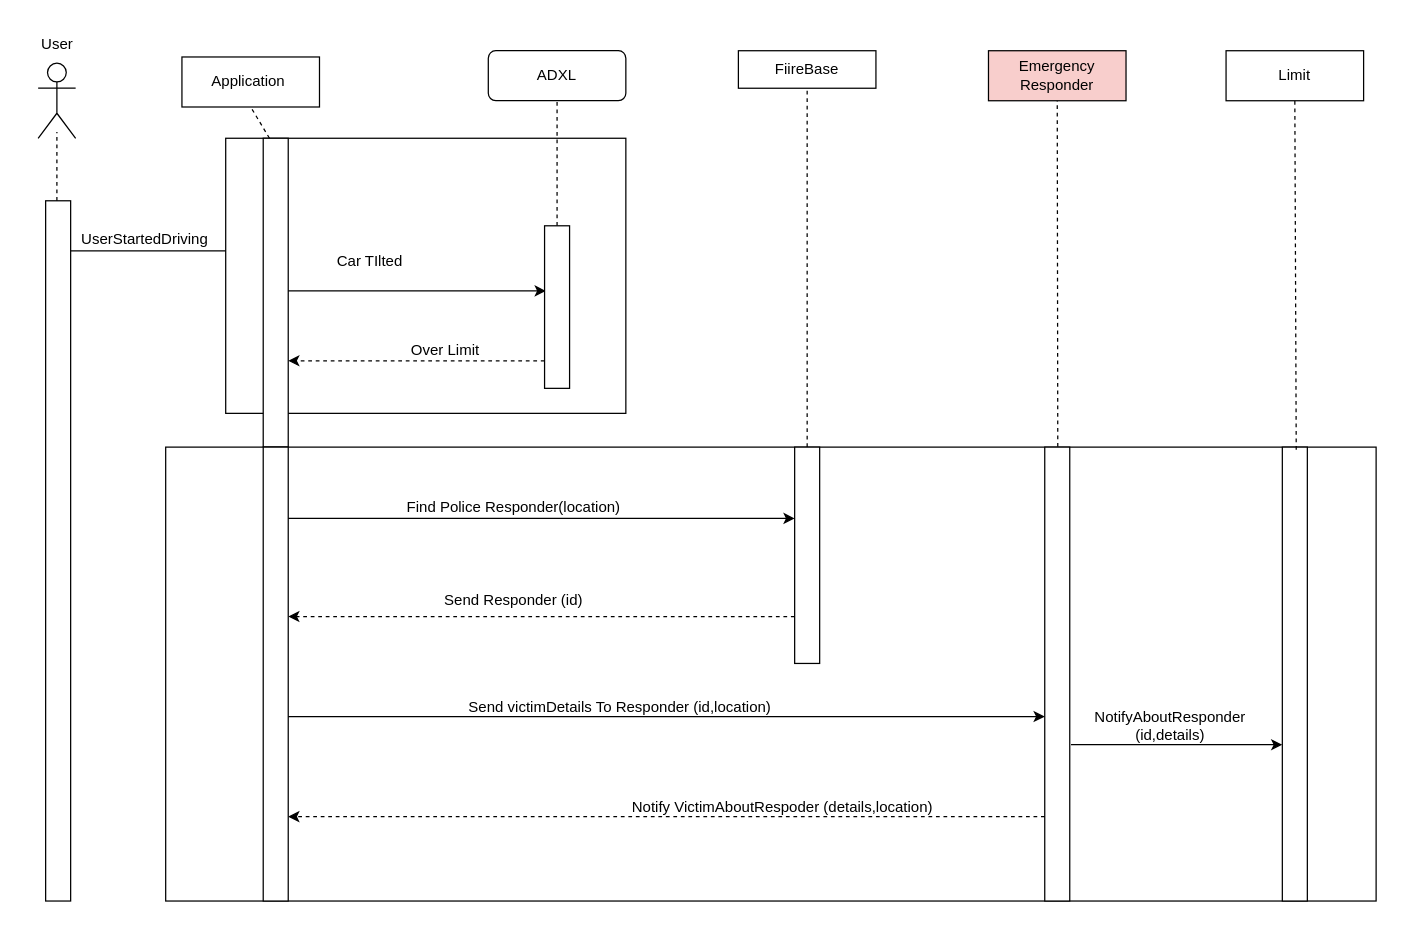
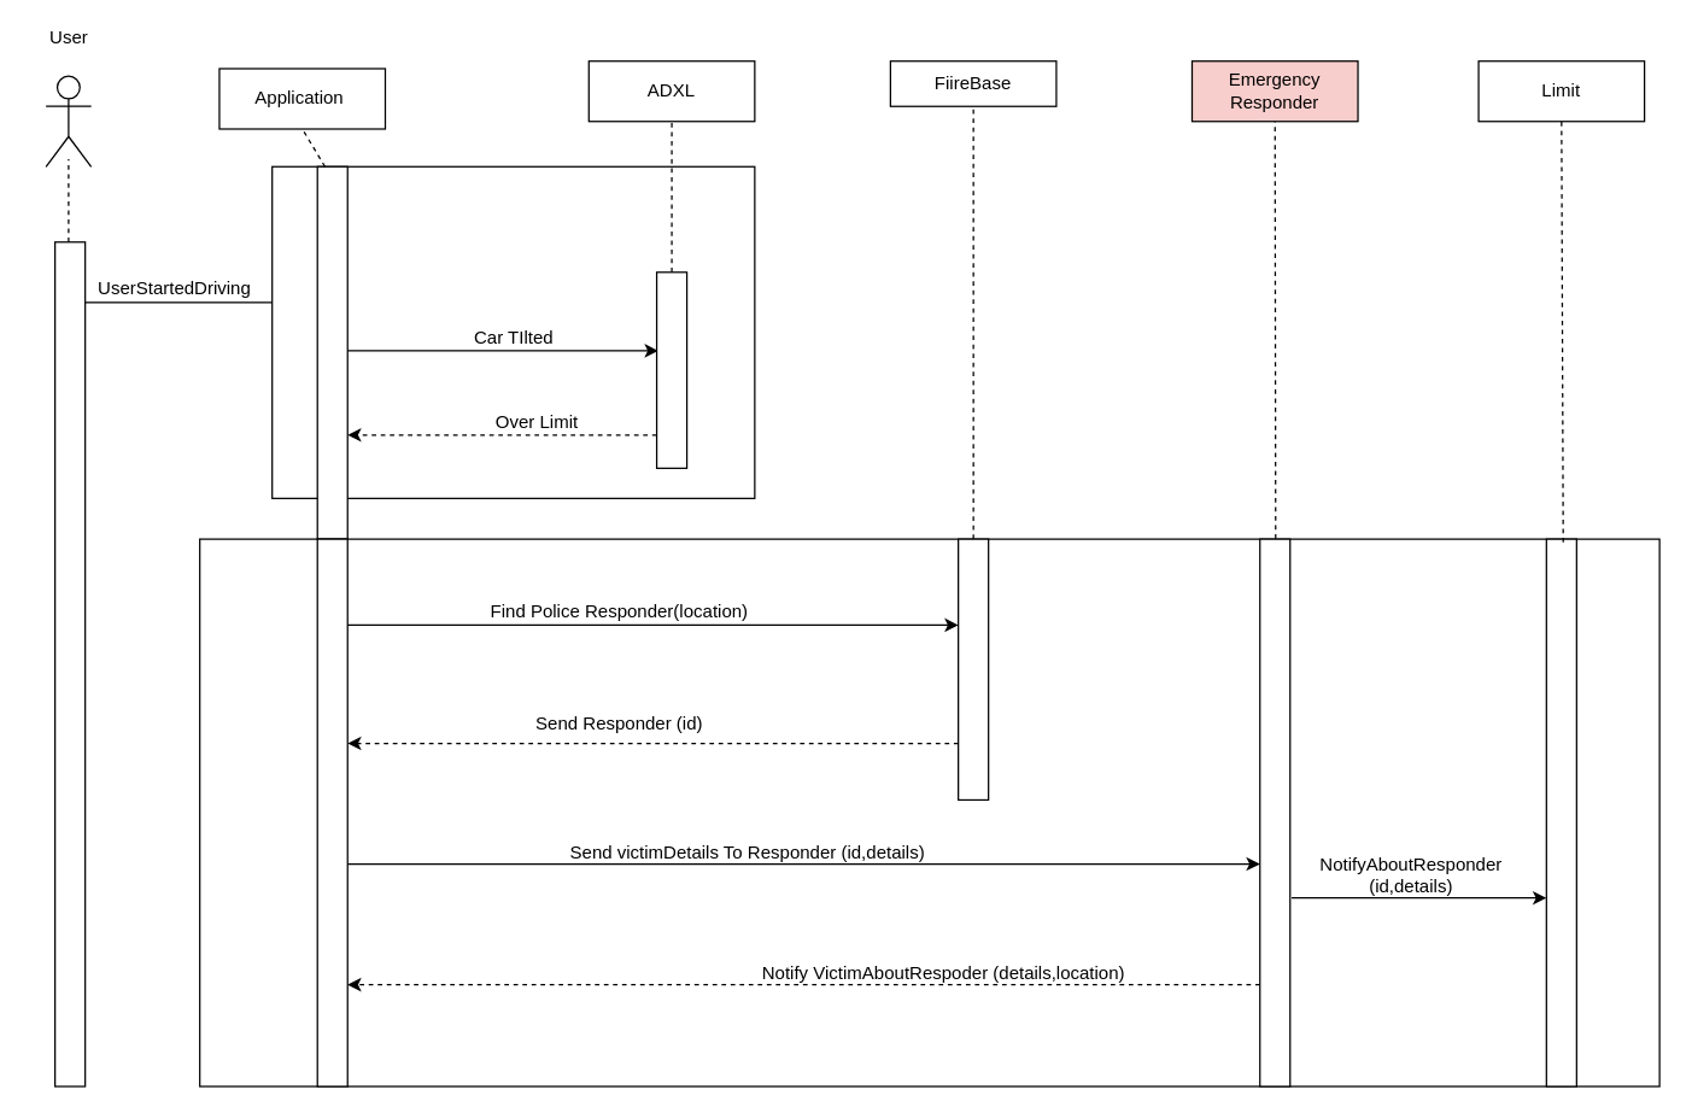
  <mxCell id="0" />
  <mxCell id="1" parent="0" />
  <mxCell id="2" value="" style="shape=umlActor;verticalLabelPosition=bottom;verticalAlign=top;html=1;outlineConnect=0;" vertex="1" parent="1"><mxGeometry x="30" y="50" width="30" height="60" as="geometry" /></mxCell>
- <mxCell id="3" value="User" style="text;html=1;align=center;verticalAlign=middle;resizable=0;points=[];autosize=1;strokeColor=none;fillColor=none;" vertex="1" parent="1"><mxGeometry x="20" y="20" width="50" height="30" as="geometry" /></mxCell>
+ <mxCell id="3" value="User" style="text;html=1;align=center;verticalAlign=middle;resizable=0;points=[];autosize=1;strokeColor=none;fillColor=none;" vertex="1" parent="1"><mxGeometry x="20" y="10" width="50" height="30" as="geometry" /></mxCell>
  <mxCell id="4" style="edgeStyle=orthogonalEdgeStyle;shape=connector;curved=0;rounded=0;orthogonalLoop=1;jettySize=auto;html=1;labelBackgroundColor=default;strokeColor=default;align=center;verticalAlign=middle;fontFamily=Helvetica;fontSize=11;fontColor=default;endArrow=classic;" edge="1" parent="1"><mxGeometry relative="1" as="geometry"><mxPoint x="56" y="200" as="sourcePoint" /><mxPoint x="210" y="200" as="targetPoint" /></mxGeometry></mxCell>
  <mxCell id="5" value="" style="html=1;points=[[0,0,0,0,5],[0,1,0,0,-5],[1,0,0,0,5],[1,1,0,0,-5]];perimeter=orthogonalPerimeter;outlineConnect=0;targetShapes=umlLifeline;portConstraint=eastwest;newEdgeStyle={&quot;curved&quot;:0,&quot;rounded&quot;:0};" vertex="1" parent="1"><mxGeometry x="36" y="160" width="20" height="560" as="geometry" /></mxCell>
  <mxCell id="6" value="" style="endArrow=none;dashed=1;html=1;rounded=0;" edge="1" parent="1"><mxGeometry width="50" height="50" relative="1" as="geometry"><mxPoint x="45" y="160" as="sourcePoint" /><mxPoint x="45" y="105" as="targetPoint" /></mxGeometry></mxCell>
- <mxCell id="7" value="ADXL" style="whiteSpace=wrap;html=1;rounded=1;" vertex="1" parent="1"><mxGeometry x="390" y="40" width="110" height="40" as="geometry" /></mxCell>
+ <mxCell id="7" value="ADXL" style="rounded=0;whiteSpace=wrap;html=1;" vertex="1" parent="1"><mxGeometry x="390" y="40" width="110" height="40" as="geometry" /></mxCell>
  <mxCell id="8" value="Limit" style="rounded=0;whiteSpace=wrap;html=1;" vertex="1" parent="1"><mxGeometry x="980" y="40" width="110" height="40" as="geometry" /></mxCell>
  <mxCell id="9" value="Application&amp;nbsp;" style="rounded=0;whiteSpace=wrap;html=1;" vertex="1" parent="1"><mxGeometry x="145" y="45" width="110" height="40" as="geometry" /></mxCell>
  <mxCell id="10" value="FiireBase" style="rounded=0;whiteSpace=wrap;html=1;" vertex="1" parent="1"><mxGeometry x="590" y="40" width="110" height="30" as="geometry" /></mxCell>
  <mxCell id="11" value="Emergency Responder" style="rounded=0;whiteSpace=wrap;html=1;fillColor=#f8cecc;" vertex="1" parent="1"><mxGeometry x="790" y="40" width="110" height="40" as="geometry" /></mxCell>
  <mxCell id="12" value="" style="rounded=0;whiteSpace=wrap;html=1;movable=0;resizable=0;rotatable=0;deletable=0;editable=0;locked=1;connectable=0;" vertex="1" parent="1"><mxGeometry x="180" y="110" width="320" height="220" as="geometry" /></mxCell>
  <mxCell id="13" style="edgeStyle=orthogonalEdgeStyle;rounded=0;orthogonalLoop=1;jettySize=auto;html=1;curved=0;" edge="1" parent="1"><mxGeometry relative="1" as="geometry"><mxPoint x="221" y="232" as="sourcePoint" /><mxPoint x="436" y="232.059" as="targetPoint" /><Array as="points"><mxPoint x="329" y="233" /></Array></mxGeometry></mxCell>
  <mxCell id="14" value="" style="html=1;points=[[0,0,0,0,5],[0,1,0,0,-5],[1,0,0,0,5],[1,1,0,0,-5]];perimeter=orthogonalPerimeter;outlineConnect=0;targetShapes=umlLifeline;portConstraint=eastwest;newEdgeStyle={&quot;curved&quot;:0,&quot;rounded&quot;:0};" vertex="1" parent="1"><mxGeometry x="210" y="110" width="20" height="247" as="geometry" /></mxCell>
  <mxCell id="15" value="" style="endArrow=none;dashed=1;html=1;rounded=0;entryX=0.5;entryY=1;entryDx=0;entryDy=0;" edge="1" parent="1" source="16" target="7"><mxGeometry width="50" height="50" relative="1" as="geometry"><mxPoint x="480" y="190" as="sourcePoint" /><mxPoint x="695" y="190" as="targetPoint" /></mxGeometry></mxCell>
  <mxCell id="16" value="" style="html=1;points=[[0,0,0,0,5],[0,1,0,0,-5],[1,0,0,0,5],[1,1,0,0,-5]];perimeter=orthogonalPerimeter;outlineConnect=0;targetShapes=umlLifeline;portConstraint=eastwest;newEdgeStyle={&quot;curved&quot;:0,&quot;rounded&quot;:0};" vertex="1" parent="1"><mxGeometry x="435" y="180" width="20" height="130" as="geometry" /></mxCell>
  <mxCell id="17" value="" style="endArrow=none;dashed=1;html=1;rounded=0;labelBackgroundColor=default;strokeColor=default;align=center;verticalAlign=middle;fontFamily=Helvetica;fontSize=11;fontColor=default;shape=connector;curved=0;entryX=0.5;entryY=1;entryDx=0;entryDy=0;exitX=0.5;exitY=1;exitDx=0;exitDy=0;exitPerimeter=0;" edge="1" parent="1" target="9"><mxGeometry width="50" height="50" relative="1" as="geometry"><mxPoint x="215" y="110" as="sourcePoint" /><mxPoint x="500" y="320" as="targetPoint" /><Array as="points" /></mxGeometry></mxCell>
  <mxCell id="18" value="" style="endArrow=classic;html=1;rounded=0;labelBackgroundColor=default;strokeColor=default;align=center;verticalAlign=middle;fontFamily=Helvetica;fontSize=11;fontColor=default;shape=connector;curved=0;dashed=1;" edge="1" parent="1"><mxGeometry width="50" height="50" relative="1" as="geometry"><mxPoint x="435" y="288" as="sourcePoint" /><mxPoint x="230" y="288" as="targetPoint" /></mxGeometry></mxCell>
  <mxCell id="19" value="" style="rounded=0;whiteSpace=wrap;html=1;fontFamily=Helvetica;fontSize=11;fontColor=default;" vertex="1" parent="1"><mxGeometry x="132" y="357" width="968" height="363" as="geometry" /></mxCell>
  <mxCell id="20" value="" style="html=1;points=[[0,0,0,0,5],[0,1,0,0,-5],[1,0,0,0,5],[1,1,0,0,-5]];perimeter=orthogonalPerimeter;outlineConnect=0;targetShapes=umlLifeline;portConstraint=eastwest;newEdgeStyle={&quot;curved&quot;:0,&quot;rounded&quot;:0};" vertex="1" parent="1"><mxGeometry x="210" y="357" width="20" height="363" as="geometry" /></mxCell>
  <mxCell id="21" value="" style="html=1;points=[[0,0,0,0,5],[0,1,0,0,-5],[1,0,0,0,5],[1,1,0,0,-5]];perimeter=orthogonalPerimeter;outlineConnect=0;targetShapes=umlLifeline;portConstraint=eastwest;newEdgeStyle={&quot;curved&quot;:0,&quot;rounded&quot;:0};" vertex="1" parent="1"><mxGeometry x="635" y="357" width="20" height="173" as="geometry" /></mxCell>
  <mxCell id="22" value="" style="html=1;points=[[0,0,0,0,5],[0,1,0,0,-5],[1,0,0,0,5],[1,1,0,0,-5]];perimeter=orthogonalPerimeter;outlineConnect=0;targetShapes=umlLifeline;portConstraint=eastwest;newEdgeStyle={&quot;curved&quot;:0,&quot;rounded&quot;:0};" vertex="1" parent="1"><mxGeometry x="835" y="357" width="20" height="363" as="geometry" /></mxCell>
  <mxCell id="23" value="UserStartedDriving" style="text;html=1;align=center;verticalAlign=middle;resizable=0;points=[];autosize=1;strokeColor=none;fillColor=none;" vertex="1" parent="1"><mxGeometry x="54.5" y="176" width="120" height="30" as="geometry" /></mxCell>
  <mxCell id="24" value="" style="html=1;points=[[0,0,0,0,5],[0,1,0,0,-5],[1,0,0,0,5],[1,1,0,0,-5]];perimeter=orthogonalPerimeter;outlineConnect=0;targetShapes=umlLifeline;portConstraint=eastwest;newEdgeStyle={&quot;curved&quot;:0,&quot;rounded&quot;:0};" vertex="1" parent="1"><mxGeometry x="1025" y="357" width="20" height="363" as="geometry" /></mxCell>
  <mxCell id="25" value="" style="endArrow=classic;html=1;rounded=0;dashed=1;" edge="1" parent="1"><mxGeometry width="50" height="50" relative="1" as="geometry"><mxPoint x="835" y="652.5" as="sourcePoint" /><mxPoint x="230" y="652.5" as="targetPoint" /><Array as="points" /></mxGeometry></mxCell>
  <mxCell id="26" value="" style="endArrow=classic;html=1;rounded=0;" edge="1" parent="1"><mxGeometry width="50" height="50" relative="1" as="geometry"><mxPoint x="230" y="572.5" as="sourcePoint" /><mxPoint x="835" y="572.5" as="targetPoint" /></mxGeometry></mxCell>
  <mxCell id="27" value="" style="endArrow=classic;html=1;rounded=0;" edge="1" parent="1"><mxGeometry width="50" height="50" relative="1" as="geometry"><mxPoint x="230" y="414" as="sourcePoint" /><mxPoint x="635" y="414" as="targetPoint" /></mxGeometry></mxCell>
  <mxCell id="28" value="" style="endArrow=classic;html=1;rounded=0;dashed=1;" edge="1" parent="1"><mxGeometry width="50" height="50" relative="1" as="geometry"><mxPoint x="635" y="492.5" as="sourcePoint" /><mxPoint x="230" y="492.5" as="targetPoint" /></mxGeometry></mxCell>
  <mxCell id="29" value="" style="endArrow=classic;html=1;rounded=0;" edge="1" parent="1" target="24"><mxGeometry width="50" height="50" relative="1" as="geometry"><mxPoint x="856" y="595" as="sourcePoint" /><mxPoint x="1019" y="594.5" as="targetPoint" /></mxGeometry></mxCell>
  <mxCell id="30" value="" style="endArrow=none;dashed=1;html=1;rounded=0;entryX=0.5;entryY=1;entryDx=0;entryDy=0;" edge="1" parent="1" source="21" target="10"><mxGeometry width="50" height="50" relative="1" as="geometry"><mxPoint x="520" y="190" as="sourcePoint" /><mxPoint x="520" y="90" as="targetPoint" /></mxGeometry></mxCell>
  <mxCell id="31" value="" style="endArrow=none;dashed=1;html=1;rounded=0;entryX=0.5;entryY=1;entryDx=0;entryDy=0;exitX=0.737;exitY=-0.001;exitDx=0;exitDy=0;exitPerimeter=0;" edge="1" parent="1" source="19" target="11"><mxGeometry width="50" height="50" relative="1" as="geometry"><mxPoint x="703" y="367" as="sourcePoint" /><mxPoint x="703" y="90" as="targetPoint" /></mxGeometry></mxCell>
  <mxCell id="32" value="" style="endArrow=none;dashed=1;html=1;rounded=0;entryX=0.5;entryY=1;entryDx=0;entryDy=0;exitX=0.934;exitY=0.006;exitDx=0;exitDy=0;exitPerimeter=0;" edge="1" parent="1" source="19" target="8"><mxGeometry width="50" height="50" relative="1" as="geometry"><mxPoint x="1030" y="340" as="sourcePoint" /><mxPoint x="883" y="90" as="targetPoint" /></mxGeometry></mxCell>
- <mxCell id="33" value="Car TIlted" style="text;html=1;align=center;verticalAlign=middle;resizable=0;points=[];autosize=1;strokeColor=none;fillColor=none;" vertex="1" parent="1"><mxGeometry x="255" y="194" width="80" height="30" as="geometry" /></mxCell>
+ <mxCell id="33" value="Car TIlted" style="text;html=1;align=center;verticalAlign=middle;resizable=0;points=[];autosize=1;strokeColor=none;fillColor=none;" vertex="1" parent="1"><mxGeometry x="300" y="209" width="80" height="30" as="geometry" /></mxCell>
  <mxCell id="34" value="Over Limit&amp;nbsp;" style="text;html=1;align=center;verticalAlign=middle;resizable=0;points=[];autosize=1;strokeColor=none;fillColor=none;" vertex="1" parent="1"><mxGeometry x="317" y="265" width="80" height="30" as="geometry" /></mxCell>
  <mxCell id="35" value="Find Police Responder(location)" style="text;html=1;align=center;verticalAlign=middle;resizable=0;points=[];autosize=1;strokeColor=none;fillColor=none;" vertex="1" parent="1"><mxGeometry x="310" y="390" width="200" height="30" as="geometry" /></mxCell>
  <mxCell id="36" value="Send Responder (id)" style="text;html=1;align=center;verticalAlign=middle;resizable=0;points=[];autosize=1;strokeColor=none;fillColor=none;" vertex="1" parent="1"><mxGeometry x="335" y="465" width="150" height="30" as="geometry" /></mxCell>
- <mxCell id="37" value="Send victimDetails To Responder (id,location)" style="text;html=1;align=center;verticalAlign=middle;resizable=0;points=[];autosize=1;strokeColor=none;fillColor=none;" vertex="1" parent="1"><mxGeometry x="360" y="550" width="270" height="30" as="geometry" /></mxCell>
+ <mxCell id="37" value="Send victimDetails To Responder (id,details)" style="text;html=1;align=center;verticalAlign=middle;resizable=0;points=[];autosize=1;strokeColor=none;fillColor=none;" vertex="1" parent="1"><mxGeometry x="360" y="550" width="270" height="30" as="geometry" /></mxCell>
  <mxCell id="38" value="Notify VictimAboutRespoder (details,location)" style="text;html=1;align=center;verticalAlign=middle;resizable=0;points=[];autosize=1;strokeColor=none;fillColor=none;" vertex="1" parent="1"><mxGeometry x="495" y="630" width="260" height="30" as="geometry" /></mxCell>
  <mxCell id="39" value="NotifyAboutResponder &lt;br&gt;(id,details)" style="text;html=1;align=center;verticalAlign=middle;resizable=0;points=[];autosize=1;strokeColor=none;fillColor=none;" vertex="1" parent="1"><mxGeometry x="865" y="560" width="140" height="40" as="geometry" /></mxCell>
